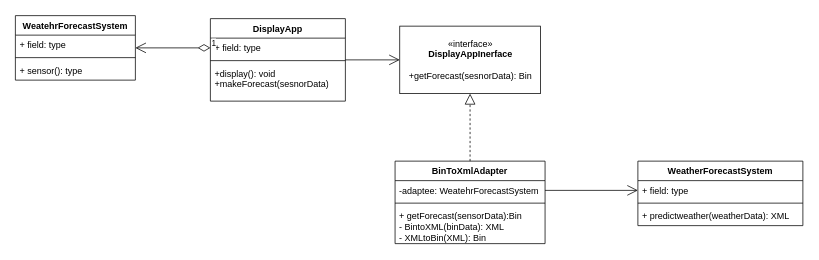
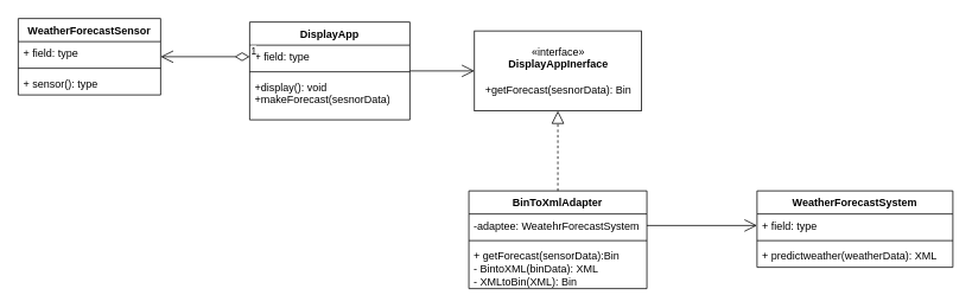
  <mxCell id="0" />
  <mxCell id="1" parent="0" />
- <mxCell id="2" value="WeatehrForecastSystem" style="swimlane;fontStyle=1;align=center;verticalAlign=top;childLayout=stackLayout;horizontal=1;startSize=26;horizontalStack=0;resizeParent=1;resizeParentMax=0;resizeLast=0;collapsible=1;marginBottom=0;whiteSpace=wrap;html=1;" vertex="1" parent="1"><mxGeometry x="20" y="20" width="160" height="86" as="geometry" /></mxCell>
+ <mxCell id="2" value="WeatherForecastSensor" style="swimlane;fontStyle=1;align=center;verticalAlign=top;childLayout=stackLayout;horizontal=1;startSize=26;horizontalStack=0;resizeParent=1;resizeParentMax=0;resizeLast=0;collapsible=1;marginBottom=0;whiteSpace=wrap;html=1;" vertex="1" parent="1"><mxGeometry x="20" y="20" width="160" height="86" as="geometry" /></mxCell>
  <mxCell id="3" value="+ field: type" style="text;strokeColor=none;fillColor=none;align=left;verticalAlign=top;spacingLeft=4;spacingRight=4;overflow=hidden;rotatable=0;points=[[0,0.5],[1,0.5]];portConstraint=eastwest;whiteSpace=wrap;html=1;" vertex="1" parent="2"><mxGeometry y="26" width="160" height="26" as="geometry" /></mxCell>
  <mxCell id="4" value="" style="line;strokeWidth=1;fillColor=none;align=left;verticalAlign=middle;spacingTop=-1;spacingLeft=3;spacingRight=3;rotatable=0;labelPosition=right;points=[];portConstraint=eastwest;strokeColor=inherit;" vertex="1" parent="2"><mxGeometry y="52" width="160" height="8" as="geometry" /></mxCell>
  <mxCell id="5" value="&lt;div&gt;+ sensor(): type&lt;/div&gt;" style="text;strokeColor=none;fillColor=none;align=left;verticalAlign=top;spacingLeft=4;spacingRight=4;overflow=hidden;rotatable=0;points=[[0,0.5],[1,0.5]];portConstraint=eastwest;whiteSpace=wrap;html=1;" vertex="1" parent="2"><mxGeometry y="60" width="160" height="26" as="geometry" /></mxCell>
  <mxCell id="6" value="&lt;div&gt;WeatherForecastSystem&lt;/div&gt;&lt;div&gt;&lt;br&gt;&lt;/div&gt;" style="swimlane;fontStyle=1;align=center;verticalAlign=top;childLayout=stackLayout;horizontal=1;startSize=26;horizontalStack=0;resizeParent=1;resizeParentMax=0;resizeLast=0;collapsible=1;marginBottom=0;whiteSpace=wrap;html=1;" vertex="1" parent="1"><mxGeometry x="850" y="214" width="220" height="86" as="geometry" /></mxCell>
  <mxCell id="7" value="+ field: type" style="text;strokeColor=none;fillColor=none;align=left;verticalAlign=top;spacingLeft=4;spacingRight=4;overflow=hidden;rotatable=0;points=[[0,0.5],[1,0.5]];portConstraint=eastwest;whiteSpace=wrap;html=1;" vertex="1" parent="6"><mxGeometry y="26" width="220" height="26" as="geometry" /></mxCell>
  <mxCell id="8" value="" style="line;strokeWidth=1;fillColor=none;align=left;verticalAlign=middle;spacingTop=-1;spacingLeft=3;spacingRight=3;rotatable=0;labelPosition=right;points=[];portConstraint=eastwest;strokeColor=inherit;" vertex="1" parent="6"><mxGeometry y="52" width="220" height="8" as="geometry" /></mxCell>
  <mxCell id="9" value="+ predictweather(weatherData): XML" style="text;strokeColor=none;fillColor=none;align=left;verticalAlign=top;spacingLeft=4;spacingRight=4;overflow=hidden;rotatable=0;points=[[0,0.5],[1,0.5]];portConstraint=eastwest;whiteSpace=wrap;html=1;" vertex="1" parent="6"><mxGeometry y="60" width="220" height="26" as="geometry" /></mxCell>
  <mxCell id="10" value="BinToXmlAdapter" style="swimlane;fontStyle=1;align=center;verticalAlign=top;childLayout=stackLayout;horizontal=1;startSize=26;horizontalStack=0;resizeParent=1;resizeParentMax=0;resizeLast=0;collapsible=1;marginBottom=0;whiteSpace=wrap;html=1;" vertex="1" parent="1"><mxGeometry x="526.25" y="214" width="200" height="110" as="geometry" /></mxCell>
  <mxCell id="11" value="-adaptee: WeatehrForecastSystem" style="text;strokeColor=none;fillColor=none;align=left;verticalAlign=top;spacingLeft=4;spacingRight=4;overflow=hidden;rotatable=0;points=[[0,0.5],[1,0.5]];portConstraint=eastwest;whiteSpace=wrap;html=1;" vertex="1" parent="10"><mxGeometry y="26" width="200" height="26" as="geometry" /></mxCell>
  <mxCell id="12" value="" style="line;strokeWidth=1;fillColor=none;align=left;verticalAlign=middle;spacingTop=-1;spacingLeft=3;spacingRight=3;rotatable=0;labelPosition=right;points=[];portConstraint=eastwest;strokeColor=inherit;" vertex="1" parent="10"><mxGeometry y="52" width="200" height="8" as="geometry" /></mxCell>
  <mxCell id="13" value="&lt;div&gt;+ getForecast(sensorData):Bin&lt;br&gt;&lt;/div&gt;&lt;div&gt;- BintoXML(binData): XML&lt;/div&gt;&lt;div&gt;- XMLtoBin(XML): Bin&lt;br&gt;&lt;/div&gt;" style="text;strokeColor=none;fillColor=none;align=left;verticalAlign=top;spacingLeft=4;spacingRight=4;overflow=hidden;rotatable=0;points=[[0,0.5],[1,0.5]];portConstraint=eastwest;whiteSpace=wrap;html=1;" vertex="1" parent="10"><mxGeometry y="60" width="200" height="50" as="geometry" /></mxCell>
  <mxCell id="14" value="DisplayApp" style="swimlane;fontStyle=1;align=center;verticalAlign=top;childLayout=stackLayout;horizontal=1;startSize=26;horizontalStack=0;resizeParent=1;resizeParentMax=0;resizeLast=0;collapsible=1;marginBottom=0;whiteSpace=wrap;html=1;" vertex="1" parent="1"><mxGeometry x="280" y="24" width="180" height="110" as="geometry" /></mxCell>
  <mxCell id="15" value="+ field: type" style="text;strokeColor=none;fillColor=none;align=left;verticalAlign=top;spacingLeft=4;spacingRight=4;overflow=hidden;rotatable=0;points=[[0,0.5],[1,0.5]];portConstraint=eastwest;whiteSpace=wrap;html=1;" vertex="1" parent="14"><mxGeometry y="26" width="180" height="26" as="geometry" /></mxCell>
  <mxCell id="16" value="" style="line;strokeWidth=1;fillColor=none;align=left;verticalAlign=middle;spacingTop=-1;spacingLeft=3;spacingRight=3;rotatable=0;labelPosition=right;points=[];portConstraint=eastwest;strokeColor=inherit;" vertex="1" parent="14"><mxGeometry y="52" width="180" height="8" as="geometry" /></mxCell>
  <mxCell id="17" value="&lt;div&gt;+display(): void&lt;/div&gt;&lt;div&gt;+makeForecast(sesnorData)&lt;br&gt;&lt;/div&gt;" style="text;strokeColor=none;fillColor=none;align=left;verticalAlign=top;spacingLeft=4;spacingRight=4;overflow=hidden;rotatable=0;points=[[0,0.5],[1,0.5]];portConstraint=eastwest;whiteSpace=wrap;html=1;" vertex="1" parent="14"><mxGeometry y="60" width="180" height="50" as="geometry" /></mxCell>
  <mxCell id="18" value="&lt;div&gt;«interface»&lt;b&gt;&lt;br&gt;&lt;/b&gt;&lt;/div&gt;&lt;div&gt;&lt;b&gt;DisplayAppInerface&lt;/b&gt;&lt;/div&gt;&lt;div&gt;&lt;br&gt;&lt;/div&gt;&lt;div&gt;+getForecast(sesnorData): Bin&lt;br&gt;&lt;/div&gt;" style="html=1;whiteSpace=wrap;" vertex="1" parent="1"><mxGeometry x="532.5" y="34" width="187.5" height="90" as="geometry" /></mxCell>
  <mxCell id="19" value="" style="endArrow=block;dashed=1;endFill=0;endSize=12;html=1;rounded=0;exitX=0.5;exitY=0;exitDx=0;exitDy=0;entryX=0.5;entryY=1;entryDx=0;entryDy=0;" edge="1" parent="1" source="10" target="18"><mxGeometry width="160" relative="1" as="geometry"><mxPoint x="600" y="134" as="sourcePoint" /><mxPoint x="760" y="134" as="targetPoint" /></mxGeometry></mxCell>
  <mxCell id="20" value="" style="endArrow=open;endFill=1;endSize=12;html=1;rounded=0;exitX=1;exitY=0.5;exitDx=0;exitDy=0;entryX=0;entryY=0.5;entryDx=0;entryDy=0;" edge="1" parent="1" source="11" target="7"><mxGeometry width="160" relative="1" as="geometry"><mxPoint x="710" y="274" as="sourcePoint" /><mxPoint x="870" y="274" as="targetPoint" /></mxGeometry></mxCell>
  <mxCell id="21" value="" style="endArrow=open;endFill=1;endSize=12;html=1;rounded=0;entryX=0;entryY=0.5;entryDx=0;entryDy=0;exitX=1;exitY=0.5;exitDx=0;exitDy=0;" edge="1" parent="1" source="14" target="18"><mxGeometry width="160" relative="1" as="geometry"><mxPoint x="310" y="234" as="sourcePoint" /><mxPoint x="470" y="234" as="targetPoint" /></mxGeometry></mxCell>
  <mxCell id="22" value="1" style="endArrow=open;html=1;endSize=12;startArrow=diamondThin;startSize=14;startFill=0;edgeStyle=orthogonalEdgeStyle;align=left;verticalAlign=bottom;rounded=0;entryX=1;entryY=0.5;entryDx=0;entryDy=0;exitX=0;exitY=0.5;exitDx=0;exitDy=0;" edge="1" parent="1" source="15" target="2"><mxGeometry x="-1" y="3" relative="1" as="geometry"><mxPoint x="300" y="104" as="sourcePoint" /><mxPoint x="370" y="154" as="targetPoint" /></mxGeometry></mxCell>
